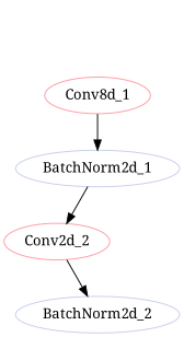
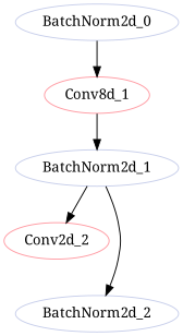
  strict digraph {
    fontname="Noto Serif"
    node [color="#C7CEEA" fontname="Noto Serif" params=64 type=BatchNorm2d]
    edge [fontname="Noto Serif"]
+   BatchNorm2d_0 [layer_name="features.0.1"]
    n2 [color="#FF9AA2" label=Conv8d_1 layer_name="features.1.conv.0.0" params=288 type=Conv2d]
    BatchNorm2d_1 [layer_name="features.1.conv.0.1"]
    Conv2d_2 [color="#FF9AA2" layer_name="features.1.conv.1" params=512 type=Conv2d]
    BatchNorm2d_2 [layer_name="features.1.conv.2" params=32]
+   BatchNorm2d_0 -> n2
    n2 -> BatchNorm2d_1
    BatchNorm2d_1 -> Conv2d_2
-   Conv2d_2 -> BatchNorm2d_2
+   BatchNorm2d_1 -> BatchNorm2d_2
  }
